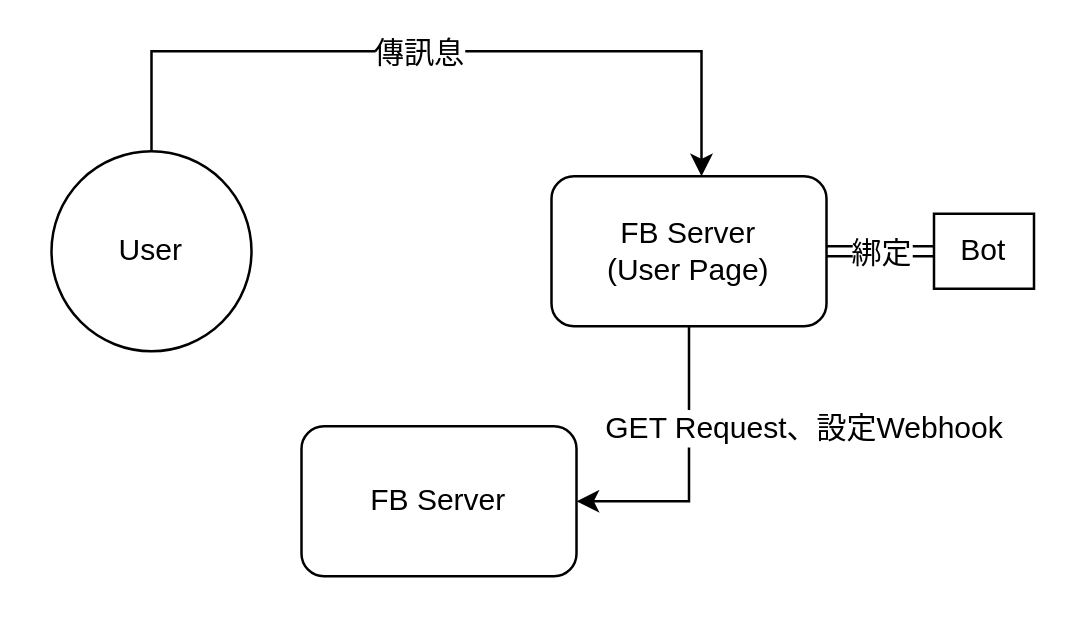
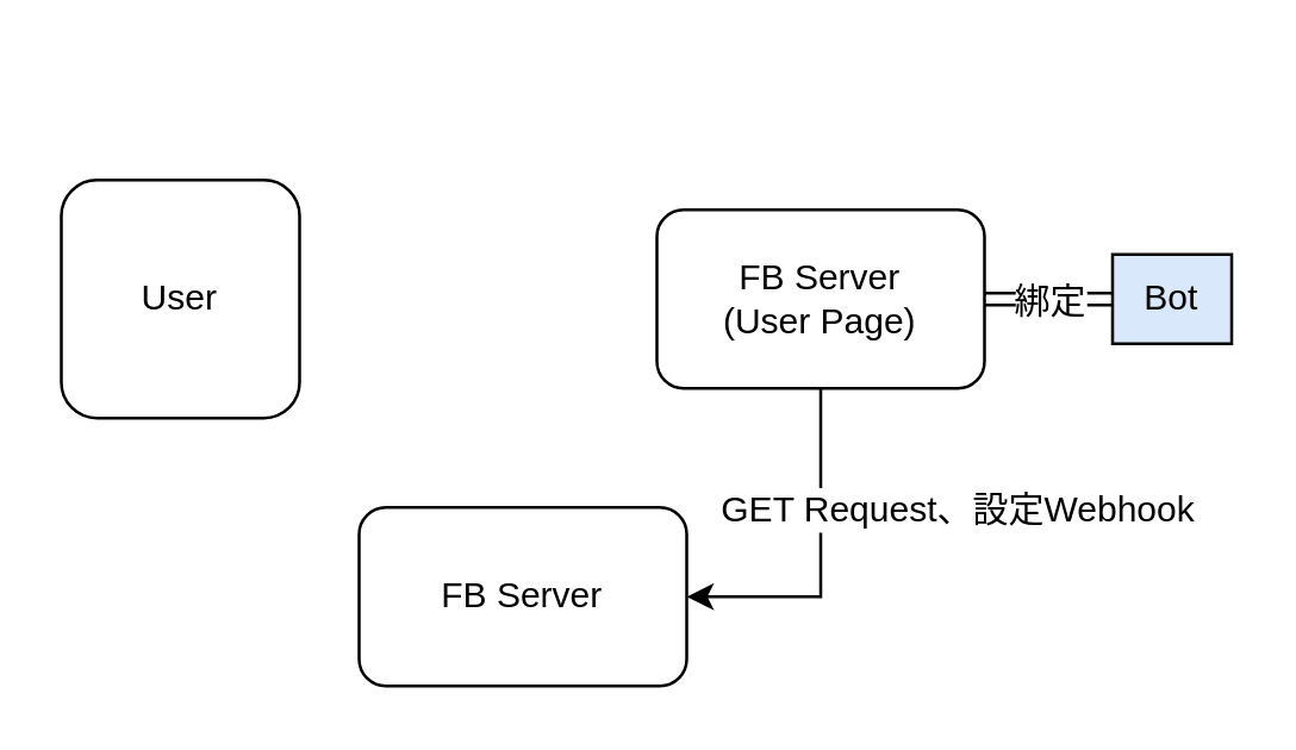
  <mxCell id="0" />
  <mxCell id="1" parent="0" />
- <mxCell id="2" style="edgeStyle=orthogonalEdgeStyle;rounded=0;orthogonalLoop=1;jettySize=auto;html=1;exitX=0.5;exitY=0;exitDx=0;exitDy=0;" edge="1" parent="1" source="4" target="9"><mxGeometry relative="1" as="geometry"><Array as="points"><mxPoint x="60" y="20" /><mxPoint x="280" y="20" /></Array></mxGeometry></mxCell>
- <mxCell id="3" value="傳訊息" style="text;html=1;resizable=0;points=[];align=center;verticalAlign=middle;labelBackgroundColor=#ffffff;" vertex="1" connectable="0" parent="2"><mxGeometry x="-0.242" y="-2" relative="1" as="geometry"><mxPoint x="29" y="-2" as="offset" /></mxGeometry></mxCell>
- <mxCell id="4" value="User" style="ellipse;whiteSpace=wrap;html=1;aspect=fixed;" vertex="1" parent="1"><mxGeometry x="20" y="60" width="80" height="80" as="geometry" /></mxCell>
+ <mxCell id="4" value="User" style="whiteSpace=wrap;html=1;aspect=fixed;rounded=1;" vertex="1" parent="1"><mxGeometry x="20" y="60" width="80" height="80" as="geometry" /></mxCell>
  <mxCell id="5" style="edgeStyle=orthogonalEdgeStyle;rounded=0;orthogonalLoop=1;jettySize=auto;html=1;exitX=1;exitY=0.5;exitDx=0;exitDy=0;shape=link;" edge="1" parent="1" source="9" target="10"><mxGeometry relative="1" as="geometry" /></mxCell>
  <mxCell id="6" value="綁定" style="text;html=1;resizable=0;points=[];align=center;verticalAlign=middle;labelBackgroundColor=#ffffff;" vertex="1" connectable="0" parent="5"><mxGeometry x="-0.023" relative="1" as="geometry"><mxPoint as="offset" /></mxGeometry></mxCell>
  <mxCell id="7" style="edgeStyle=orthogonalEdgeStyle;rounded=0;orthogonalLoop=1;jettySize=auto;html=1;exitX=0.5;exitY=1;exitDx=0;exitDy=0;entryX=1;entryY=0.5;entryDx=0;entryDy=0;" edge="1" parent="1" source="9" target="11"><mxGeometry relative="1" as="geometry" /></mxCell>
  <mxCell id="8" value="GET Request、設定Webhook" style="text;html=1;resizable=0;points=[];align=center;verticalAlign=middle;labelBackgroundColor=#ffffff;" vertex="1" connectable="0" parent="7"><mxGeometry x="-0.322" relative="1" as="geometry"><mxPoint x="45" y="1" as="offset" /></mxGeometry></mxCell>
  <mxCell id="9" value="FB Server&lt;br&gt;(User Page)&lt;br&gt;" style="rounded=1;whiteSpace=wrap;html=1;" vertex="1" parent="1"><mxGeometry x="220" y="70" width="110" height="60" as="geometry" /></mxCell>
- <mxCell id="10" value="Bot" style="rounded=0;whiteSpace=wrap;html=1;" vertex="1" parent="1"><mxGeometry x="373" y="85" width="40" height="30" as="geometry" /></mxCell>
+ <mxCell id="10" value="Bot" style="rounded=0;whiteSpace=wrap;html=1;fillColor=#dae8fc;" vertex="1" parent="1"><mxGeometry x="373" y="85" width="40" height="30" as="geometry" /></mxCell>
  <mxCell id="11" value="FB Server" style="rounded=1;whiteSpace=wrap;html=1;" vertex="1" parent="1"><mxGeometry x="120" y="170" width="110" height="60" as="geometry" /></mxCell>
